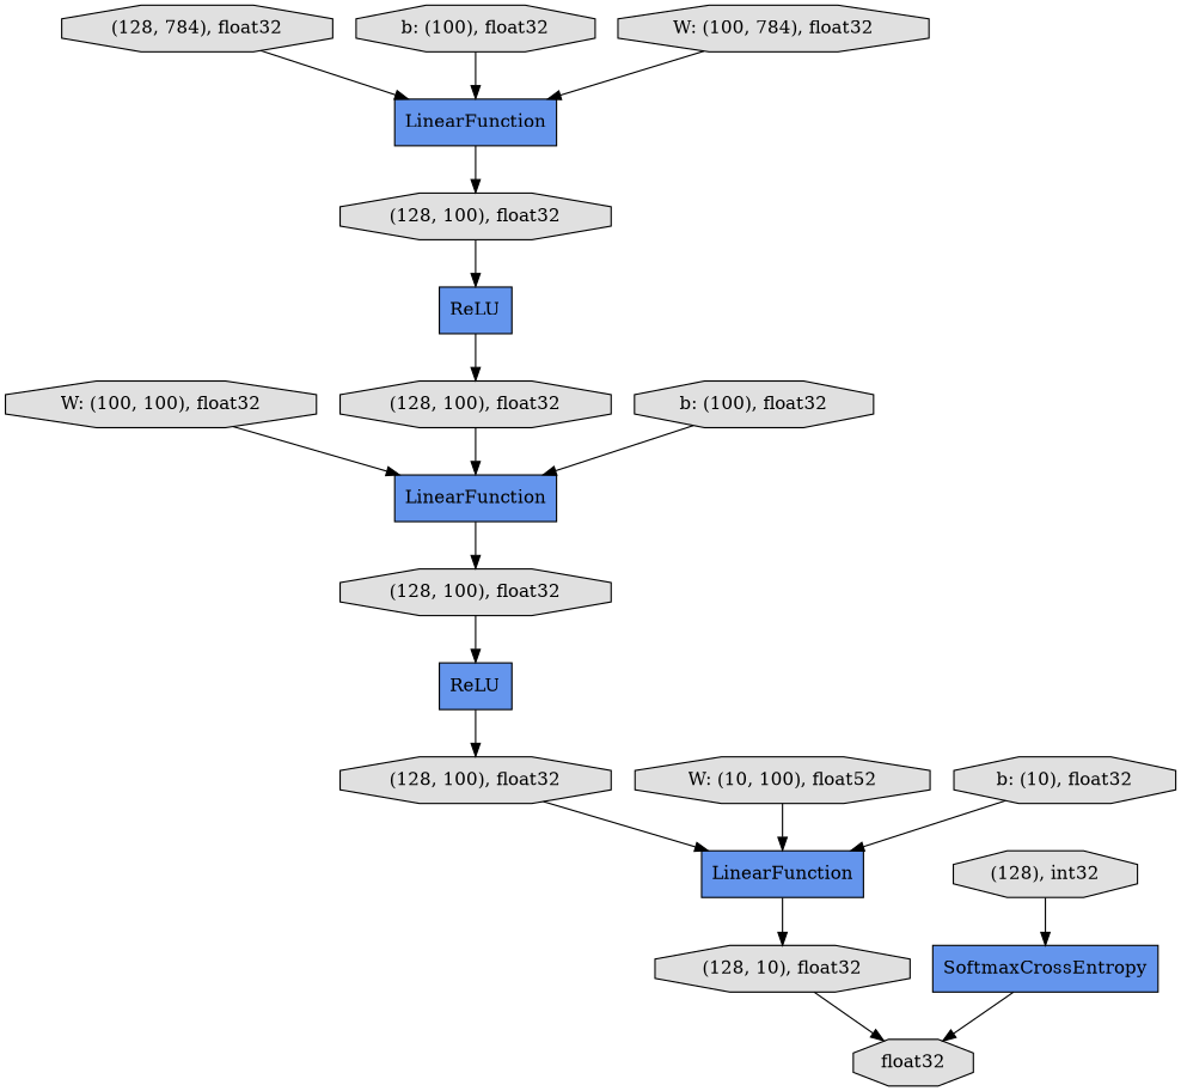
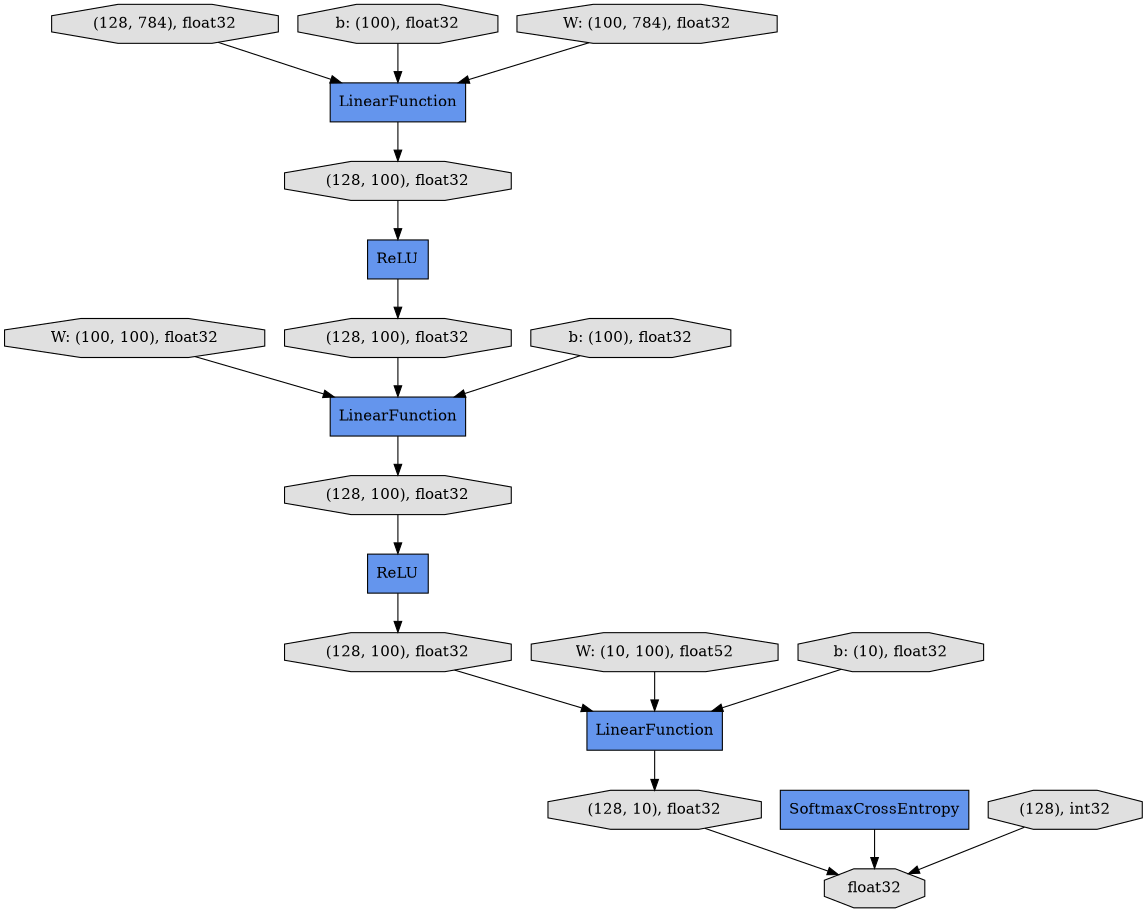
  digraph {
    rankdir=TB
    node [fillcolor="#E0E0E0" shape=octagon style=filled]
    n1 [label="W: (100, 100), float32"]
    n2 [fillcolor="#6495ED" label=LinearFunction shape=record]
    n3 [label="(128, 100), float32"]
    n4 [label="(128, 784), float32"]
    n5 [fillcolor="#6495ED" label=LinearFunction shape=record]
    n6 [label="(128, 100), float32"]
    n7 [label="(128, 10), float32"]
    n8 [label=float32]
    n9 [fillcolor="#6495ED" label=SoftmaxCrossEntropy shape=record]
    n10 [fillcolor="#6495ED" label=ReLU shape=record]
    n11 [label="(128, 100), float32"]
    n12 [fillcolor="#6495ED" label=ReLU shape=record]
    n13 [label="(128, 100), float32"]
    n14 [label="(128), int32"]
    n15 [label="W: (10, 100), float52"]
    n16 [fillcolor="#6495ED" label=LinearFunction shape=record]
    n17 [label="b: (100), float32"]
    n18 [label="b: (100), float32"]
    n19 [label="W: (100, 784), float32"]
    n20 [label="b: (10), float32"]
    n1 -> n2
    n2 -> n3
    n3 -> n10
    n4 -> n5
    n5 -> n6
    n6 -> n12
    n7 -> n8
    n9 -> n8
    n10 -> n11
    n11 -> n16
    n12 -> n13
    n13 -> n2
-   n14 -> n9
+   n14 -> n8
    n15 -> n16
    n16 -> n7
    n17 -> n5
    n18 -> n2
    n19 -> n5
    n20 -> n16
  }
